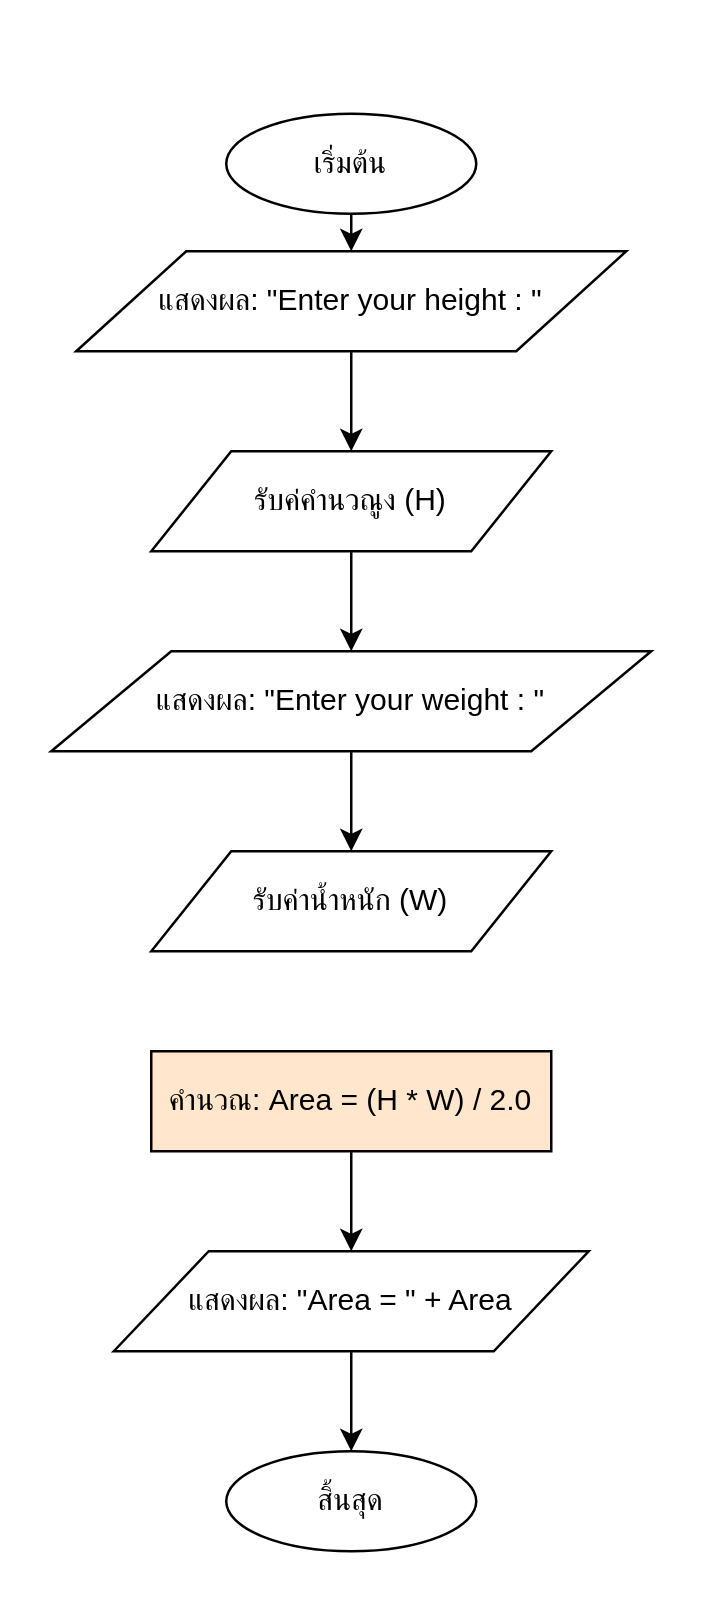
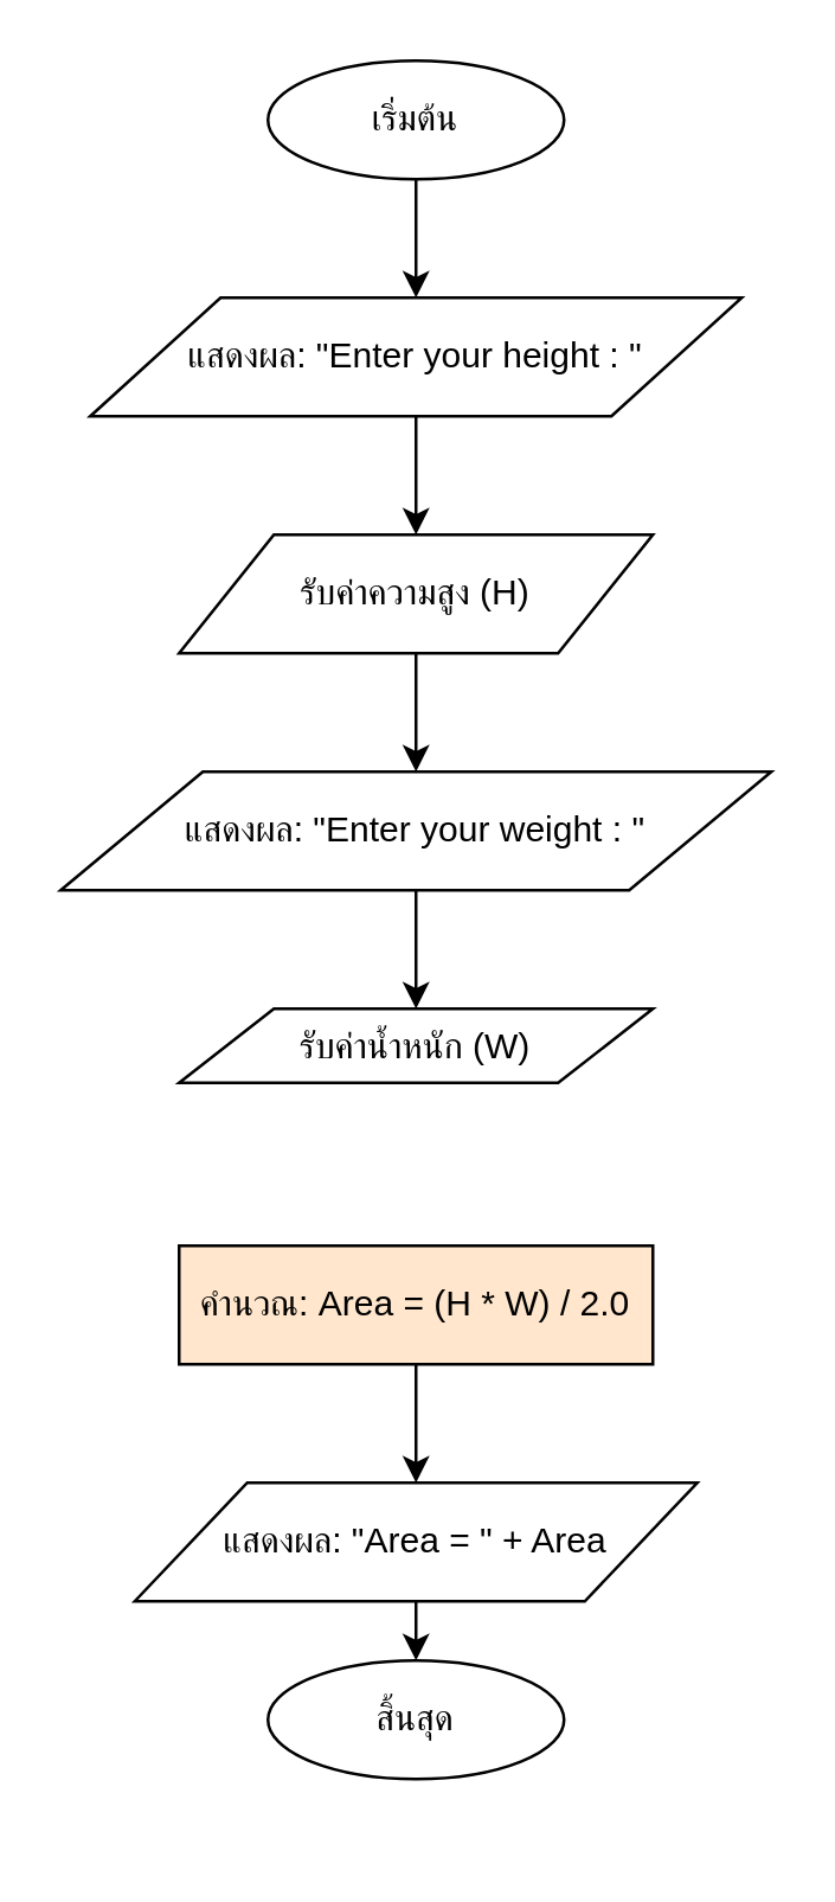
  <mxCell id="0" />
  <mxCell id="1" parent="0" />
- <mxCell id="2" value="เริ่มต้น" style="shape=ellipse;whiteSpace=wrap;html=1;" vertex="1" parent="1"><mxGeometry x="90" y="45" width="100" height="40" as="geometry" /></mxCell>
+ <mxCell id="2" value="เริ่มต้น" style="shape=ellipse;whiteSpace=wrap;html=1;" vertex="1" parent="1"><mxGeometry x="90" y="20" width="100" height="40" as="geometry" /></mxCell>
  <mxCell id="3" value="แสดงผล: &quot;Enter your height : &quot;" style="shape=parallelogram;perimeter=parallelogramPerimeter;whiteSpace=wrap;html=1;" vertex="1" parent="1"><mxGeometry x="30" y="100" width="220" height="40" as="geometry" /></mxCell>
  <mxCell id="4" value="" style="endArrow=classic;html=1;exitX=0.5;exitY=1;entryX=0.5;entryY=0;" edge="1" parent="1" source="2" target="3"><mxGeometry width="50" height="50" relative="1" as="geometry"><mxPoint x="140" y="70" as="sourcePoint" /><mxPoint x="190" y="70" as="targetPoint" /></mxGeometry></mxCell>
- <mxCell id="5" value="รับค่คำนวณูง (H)" style="shape=parallelogram;perimeter=parallelogramPerimeter;whiteSpace=wrap;html=1;" vertex="1" parent="1"><mxGeometry x="60" y="180" width="160" height="40" as="geometry" /></mxCell>
+ <mxCell id="5" value="รับค่าความสูง (H)" style="shape=parallelogram;perimeter=parallelogramPerimeter;whiteSpace=wrap;html=1;" vertex="1" parent="1"><mxGeometry x="60" y="180" width="160" height="40" as="geometry" /></mxCell>
  <mxCell id="6" value="" style="endArrow=classic;html=1;exitX=0.5;exitY=1;entryX=0.5;entryY=0;" edge="1" parent="1" source="3" target="5"><mxGeometry width="50" height="50" relative="1" as="geometry"><mxPoint x="140" y="150" as="sourcePoint" /><mxPoint x="190" y="150" as="targetPoint" /></mxGeometry></mxCell>
  <mxCell id="7" value="แสดงผล: &quot;Enter your weight : &quot;" style="shape=parallelogram;perimeter=parallelogramPerimeter;whiteSpace=wrap;html=1;" vertex="1" parent="1"><mxGeometry x="20" y="260" width="240" height="40" as="geometry" /></mxCell>
  <mxCell id="8" value="" style="endArrow=classic;html=1;exitX=0.5;exitY=1;entryX=0.5;entryY=0;" edge="1" parent="1" source="5" target="7"><mxGeometry width="50" height="50" relative="1" as="geometry"><mxPoint x="140" y="230" as="sourcePoint" /><mxPoint x="190" y="230" as="targetPoint" /></mxGeometry></mxCell>
- <mxCell id="9" value="รับค่าน้ำหนัก (W)" style="shape=parallelogram;perimeter=parallelogramPerimeter;whiteSpace=wrap;html=1;" vertex="1" parent="1"><mxGeometry x="60" y="340" width="160" height="40" as="geometry" /></mxCell>
+ <mxCell id="9" value="รับค่าน้ำหนัก (W)" style="shape=parallelogram;perimeter=parallelogramPerimeter;whiteSpace=wrap;html=1;" vertex="1" parent="1"><mxGeometry x="60" y="340" width="160" height="25" as="geometry" /></mxCell>
  <mxCell id="10" value="" style="endArrow=classic;html=1;exitX=0.5;exitY=1;entryX=0.5;entryY=0;" edge="1" parent="1" source="7" target="9"><mxGeometry width="50" height="50" relative="1" as="geometry"><mxPoint x="140" y="310" as="sourcePoint" /><mxPoint x="190" y="310" as="targetPoint" /></mxGeometry></mxCell>
  <mxCell id="11" value="คำนวณ: Area = (H * W) / 2.0" style="whiteSpace=wrap;html=1;fillColor=#ffe6cc;" vertex="1" parent="1"><mxGeometry x="60" y="420" width="160" height="40" as="geometry" /></mxCell>
  <mxCell id="12" value="แสดงผล: &quot;Area = &quot; + Area" style="shape=parallelogram;perimeter=parallelogramPerimeter;whiteSpace=wrap;html=1;" vertex="1" parent="1"><mxGeometry x="45" y="500" width="190" height="40" as="geometry" /></mxCell>
  <mxCell id="13" value="" style="endArrow=classic;html=1;exitX=0.5;exitY=1;entryX=0.5;entryY=0;" edge="1" parent="1" source="11" target="12"><mxGeometry width="50" height="50" relative="1" as="geometry"><mxPoint x="140" y="470" as="sourcePoint" /><mxPoint x="190" y="470" as="targetPoint" /></mxGeometry></mxCell>
- <mxCell id="14" value="สิ้นสุด" style="shape=ellipse;whiteSpace=wrap;html=1;" vertex="1" parent="1"><mxGeometry x="90" y="580" width="100" height="40" as="geometry" /></mxCell>
+ <mxCell id="14" value="สิ้นสุด" style="shape=ellipse;whiteSpace=wrap;html=1;" vertex="1" parent="1"><mxGeometry x="90" y="560" width="100" height="40" as="geometry" /></mxCell>
  <mxCell id="15" value="" style="endArrow=classic;html=1;exitX=0.5;exitY=1;entryX=0.5;entryY=0;" edge="1" parent="1" source="12" target="14"><mxGeometry width="50" height="50" relative="1" as="geometry"><mxPoint x="140" y="550" as="sourcePoint" /><mxPoint x="190" y="550" as="targetPoint" /></mxGeometry></mxCell>
